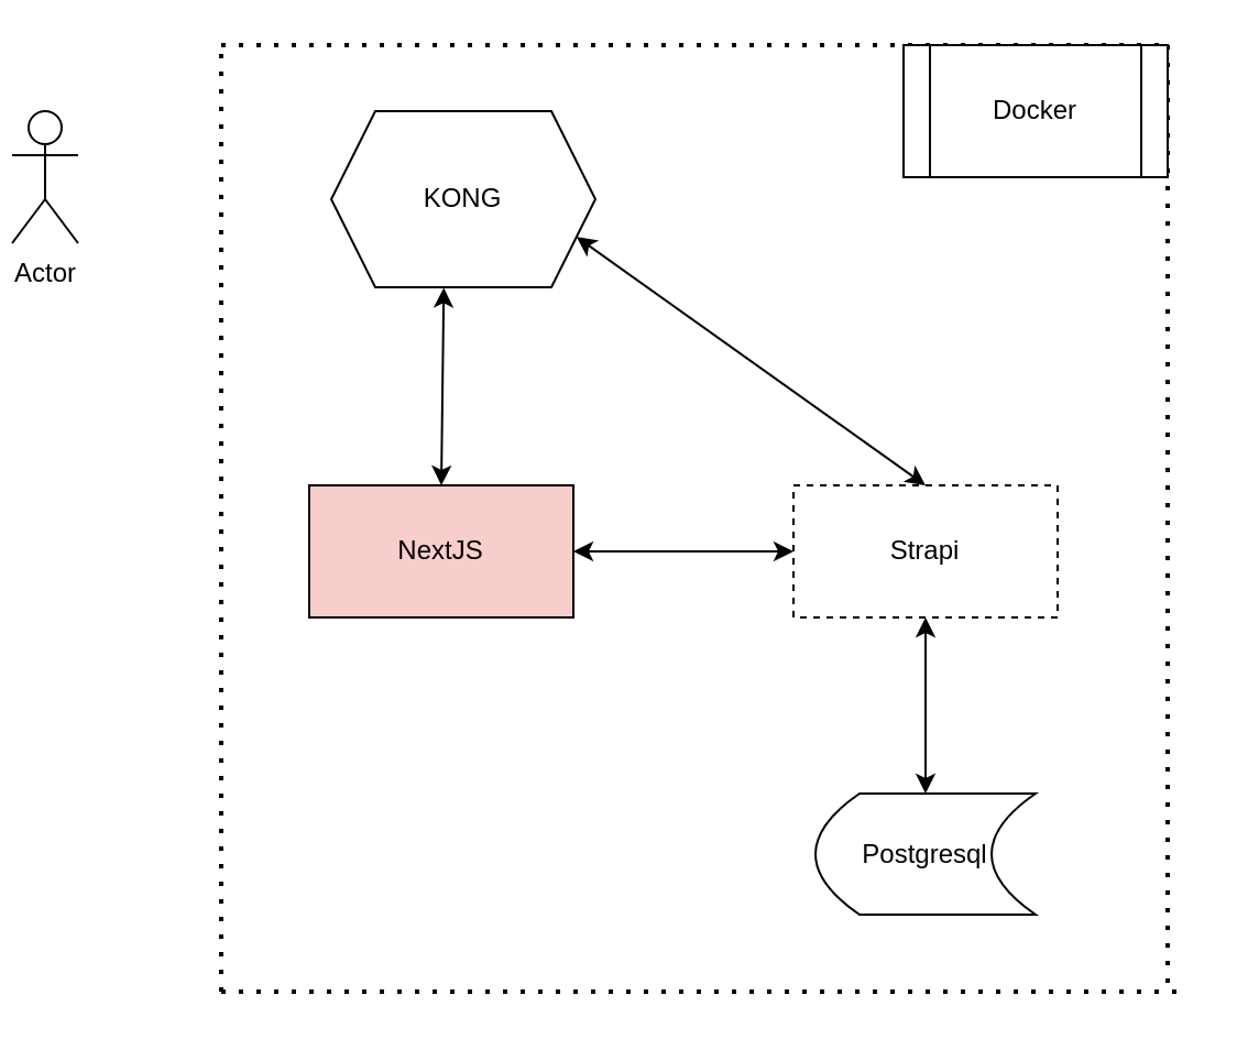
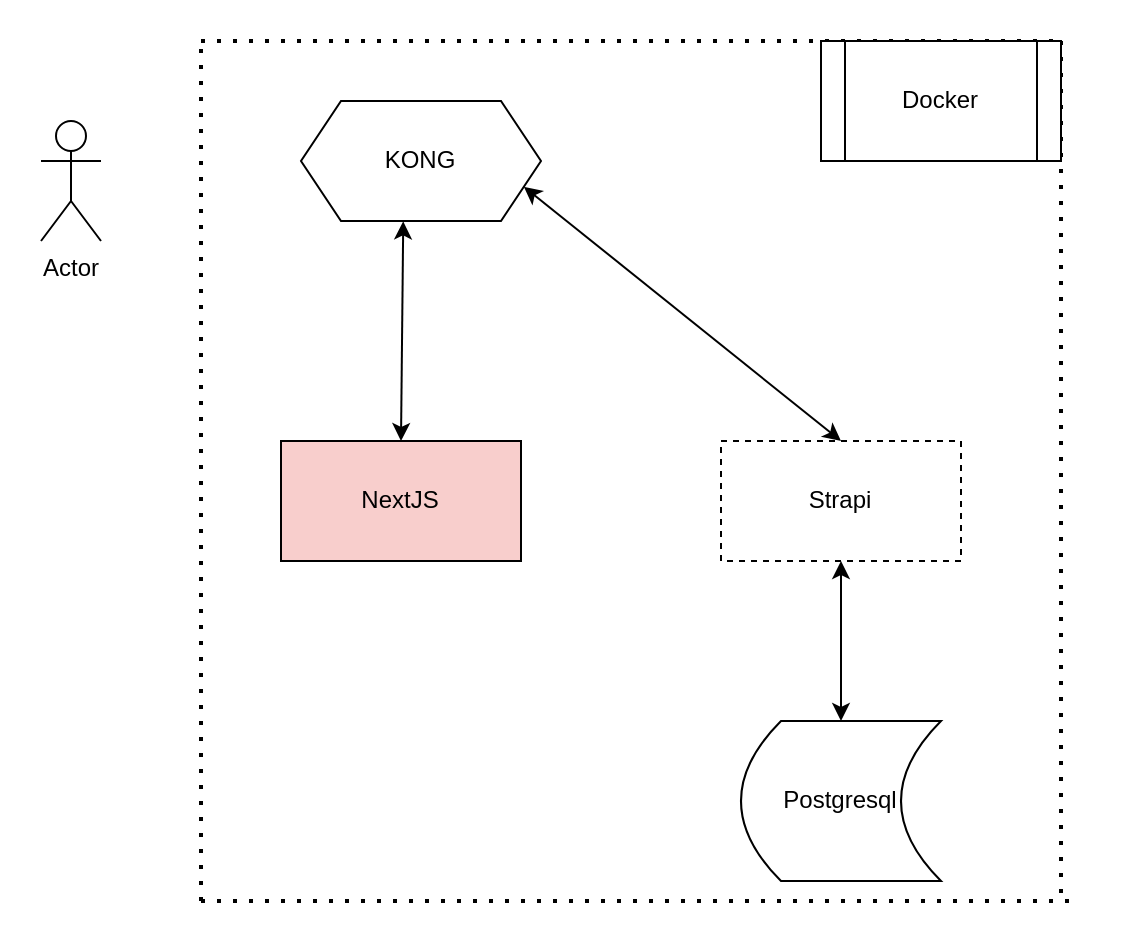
  <mxCell id="0" />
  <mxCell id="1" parent="0" />
- <mxCell id="2" value="Actor" style="shape=umlActor;verticalLabelPosition=bottom;verticalAlign=top;html=1;outlineConnect=0;" parent="1" vertex="1"><mxGeometry x="5" y="50" width="30" height="60" as="geometry" /></mxCell>
- <mxCell id="3" value="KONG" style="shape=hexagon;perimeter=hexagonPerimeter2;whiteSpace=wrap;html=1;fixedSize=1;" parent="1" vertex="1"><mxGeometry x="150" y="50" width="120" height="80" as="geometry" /></mxCell>
+ <mxCell id="2" value="Actor" style="shape=umlActor;verticalLabelPosition=bottom;verticalAlign=top;html=1;outlineConnect=0;" parent="1" vertex="1"><mxGeometry x="20" y="60" width="30" height="60" as="geometry" /></mxCell>
+ <mxCell id="3" value="KONG" style="shape=hexagon;perimeter=hexagonPerimeter2;whiteSpace=wrap;html=1;fixedSize=1;" parent="1" vertex="1"><mxGeometry x="150" y="50" width="120" height="60" as="geometry" /></mxCell>
  <mxCell id="4" value="NextJS" style="rounded=0;whiteSpace=wrap;html=1;fillColor=#f8cecc;" parent="1" vertex="1"><mxGeometry x="140" y="220" width="120" height="60" as="geometry" /></mxCell>
- <mxCell id="5" value="Postgresql" style="shape=dataStorage;whiteSpace=wrap;html=1;fixedSize=1;" parent="1" vertex="1"><mxGeometry x="370" y="360" width="100" height="55" as="geometry" /></mxCell>
+ <mxCell id="5" value="Postgresql" style="shape=dataStorage;whiteSpace=wrap;html=1;fixedSize=1;" parent="1" vertex="1"><mxGeometry x="370" y="360" width="100" height="80" as="geometry" /></mxCell>
  <mxCell id="6" value="Strapi" style="rounded=0;whiteSpace=wrap;html=1;dashed=1;" parent="1" vertex="1"><mxGeometry x="360" y="220" width="120" height="60" as="geometry" /></mxCell>
  <mxCell id="7" value="" style="endArrow=classic;startArrow=classic;html=1;rounded=0;" parent="1" source="5" target="6" edge="1"><mxGeometry width="50" height="50" relative="1" as="geometry"><mxPoint x="380" y="320" as="sourcePoint" /><mxPoint x="430" y="270" as="targetPoint" /></mxGeometry></mxCell>
  <mxCell id="8" value="" style="endArrow=classic;startArrow=classic;html=1;rounded=0;exitX=0.5;exitY=0;exitDx=0;exitDy=0;entryX=0.426;entryY=1.003;entryDx=0;entryDy=0;entryPerimeter=0;" parent="1" source="4" target="3" edge="1"><mxGeometry width="50" height="50" relative="1" as="geometry"><mxPoint x="100" y="180" as="sourcePoint" /><mxPoint x="150" y="130" as="targetPoint" /></mxGeometry></mxCell>
- <mxCell id="9" value="" style="endArrow=classic;startArrow=classic;html=1;rounded=0;entryX=0;entryY=0.5;entryDx=0;entryDy=0;exitX=1;exitY=0.5;exitDx=0;exitDy=0;" parent="1" source="4" target="6" edge="1"><mxGeometry width="50" height="50" relative="1" as="geometry"><mxPoint x="260" y="270" as="sourcePoint" /><mxPoint x="310" y="220" as="targetPoint" /></mxGeometry></mxCell>
  <mxCell id="10" value="" style="endArrow=none;dashed=1;html=1;dashPattern=1 3;strokeWidth=2;rounded=0;" parent="1" edge="1"><mxGeometry width="50" height="50" relative="1" as="geometry"><mxPoint x="100" y="450" as="sourcePoint" /><mxPoint x="100" y="20" as="targetPoint" /></mxGeometry></mxCell>
  <mxCell id="11" value="" style="endArrow=none;dashed=1;html=1;dashPattern=1 3;strokeWidth=2;rounded=0;" parent="1" edge="1"><mxGeometry width="50" height="50" relative="1" as="geometry"><mxPoint x="100" y="450" as="sourcePoint" /><mxPoint x="540" y="450" as="targetPoint" /></mxGeometry></mxCell>
  <mxCell id="12" value="" style="endArrow=none;dashed=1;html=1;dashPattern=1 3;strokeWidth=2;rounded=0;" parent="1" edge="1"><mxGeometry width="50" height="50" relative="1" as="geometry"><mxPoint x="100" y="20" as="sourcePoint" /><mxPoint x="530" y="20" as="targetPoint" /></mxGeometry></mxCell>
  <mxCell id="13" value="" style="endArrow=none;dashed=1;html=1;dashPattern=1 3;strokeWidth=2;rounded=0;" parent="1" edge="1"><mxGeometry width="50" height="50" relative="1" as="geometry"><mxPoint x="530" y="20" as="sourcePoint" /><mxPoint x="530" y="450" as="targetPoint" /></mxGeometry></mxCell>
  <mxCell id="14" value="Docker" style="shape=process;whiteSpace=wrap;html=1;backgroundOutline=1;" parent="1" vertex="1"><mxGeometry x="410" y="20" width="120" height="60" as="geometry" /></mxCell>
  <mxCell id="15" value="" style="endArrow=classic;startArrow=classic;html=1;rounded=0;entryX=0.5;entryY=0;entryDx=0;entryDy=0;exitX=1;exitY=0.75;exitDx=0;exitDy=0;" edge="1" parent="1" source="3" target="6"><mxGeometry width="50" height="50" relative="1" as="geometry"><mxPoint x="290" y="140" as="sourcePoint" /><mxPoint x="340" y="90" as="targetPoint" /></mxGeometry></mxCell>
